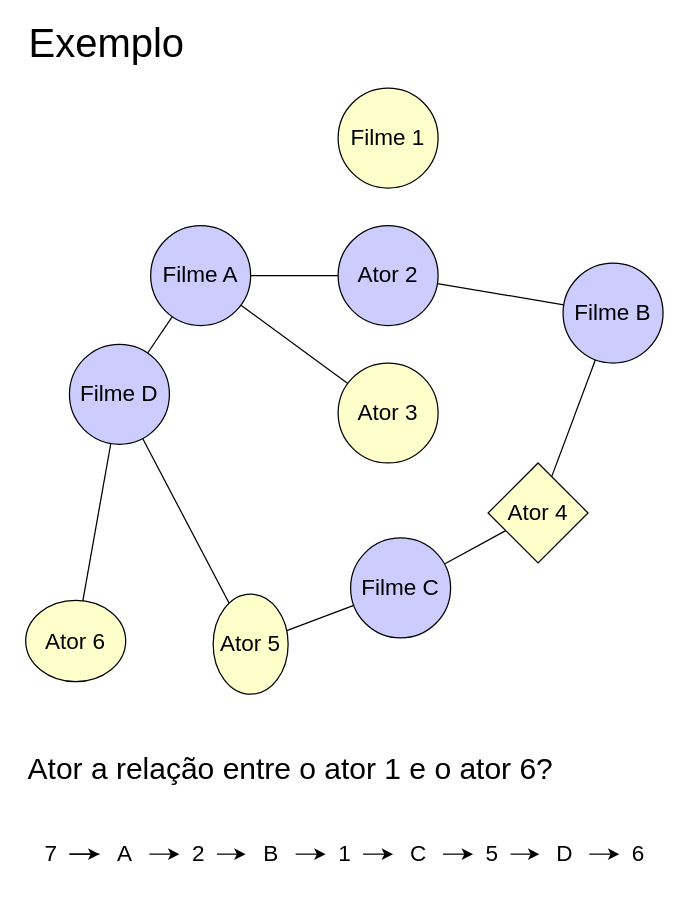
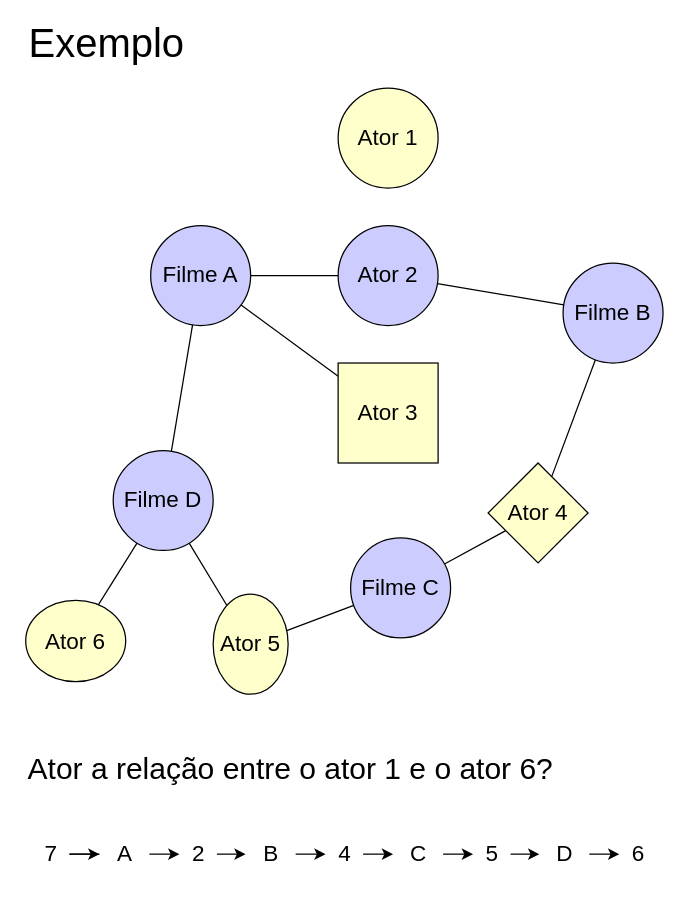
  <mxCell id="0" />
  <mxCell id="1" parent="0" />
  <mxCell id="2" style="rounded=0;orthogonalLoop=1;jettySize=auto;html=1;endArrow=none;endFill=0;" edge="1" parent="1" source="5" target="20"><mxGeometry relative="1" as="geometry" /></mxCell>
  <mxCell id="3" style="edgeStyle=none;shape=connector;rounded=0;orthogonalLoop=1;jettySize=auto;html=1;strokeColor=default;align=center;verticalAlign=middle;fontFamily=Helvetica;fontSize=11;fontColor=default;labelBackgroundColor=default;endArrow=none;endFill=0;" edge="1" parent="1" source="5" target="8"><mxGeometry relative="1" as="geometry" /></mxCell>
  <mxCell id="4" style="edgeStyle=none;shape=connector;rounded=0;orthogonalLoop=1;jettySize=auto;html=1;strokeColor=default;align=center;verticalAlign=middle;fontFamily=Helvetica;fontSize=11;fontColor=default;labelBackgroundColor=default;endArrow=none;endFill=0;" edge="1" parent="1" source="5" target="9"><mxGeometry relative="1" as="geometry" /></mxCell>
  <mxCell id="5" value="Filme A" style="ellipse;whiteSpace=wrap;html=1;aspect=fixed;fillColor=#CCCCFF;strokeColor=#000000;fontSize=18;" vertex="1" parent="1"><mxGeometry x="120" y="180" width="80" height="80" as="geometry" /></mxCell>
- <mxCell id="6" value="Filme 1" style="ellipse;whiteSpace=wrap;html=1;aspect=fixed;fontSize=18;fillColor=#FFFFCC;" vertex="1" parent="1"><mxGeometry x="270" y="70" width="80" height="80" as="geometry" /></mxCell>
+ <mxCell id="6" value="Ator 1" style="ellipse;whiteSpace=wrap;html=1;aspect=fixed;fontSize=18;fillColor=#FFFFCC;" vertex="1" parent="1"><mxGeometry x="270" y="70" width="80" height="80" as="geometry" /></mxCell>
  <mxCell id="7" style="edgeStyle=none;shape=connector;rounded=0;orthogonalLoop=1;jettySize=auto;html=1;strokeColor=default;align=center;verticalAlign=middle;fontFamily=Helvetica;fontSize=11;fontColor=default;labelBackgroundColor=default;endArrow=none;endFill=0;" edge="1" parent="1" source="8" target="11"><mxGeometry relative="1" as="geometry" /></mxCell>
  <mxCell id="8" value="Ator 2" style="ellipse;whiteSpace=wrap;html=1;aspect=fixed;fontSize=18;fillColor=#ccccff;" vertex="1" parent="1"><mxGeometry x="270" y="180" width="80" height="80" as="geometry" /></mxCell>
- <mxCell id="9" value="Ator 3" style="ellipse;whiteSpace=wrap;html=1;aspect=fixed;fontSize=18;fillColor=#FFFFCC;" vertex="1" parent="1"><mxGeometry x="270" y="290" width="80" height="80" as="geometry" /></mxCell>
+ <mxCell id="9" value="Ator 3" style="whiteSpace=wrap;html=1;aspect=fixed;fontSize=18;fillColor=#FFFFCC;rounded=0;" vertex="1" parent="1"><mxGeometry x="270" y="290" width="80" height="80" as="geometry" /></mxCell>
  <mxCell id="10" style="edgeStyle=none;shape=connector;rounded=0;orthogonalLoop=1;jettySize=auto;html=1;strokeColor=default;align=center;verticalAlign=middle;fontFamily=Helvetica;fontSize=11;fontColor=default;labelBackgroundColor=default;endArrow=none;endFill=0;" edge="1" parent="1" source="11" target="13"><mxGeometry relative="1" as="geometry" /></mxCell>
  <mxCell id="11" value="Filme B" style="ellipse;whiteSpace=wrap;html=1;aspect=fixed;fillColor=#CCCCFF;strokeColor=#000000;fontSize=18;" vertex="1" parent="1"><mxGeometry x="450" y="210" width="80" height="80" as="geometry" /></mxCell>
  <mxCell id="12" style="edgeStyle=none;shape=connector;rounded=0;orthogonalLoop=1;jettySize=auto;html=1;strokeColor=default;align=center;verticalAlign=middle;fontFamily=Helvetica;fontSize=11;fontColor=default;labelBackgroundColor=default;endArrow=none;endFill=0;" edge="1" parent="1" source="13" target="15"><mxGeometry relative="1" as="geometry" /></mxCell>
  <mxCell id="13" value="Ator 4" style="rhombus;whiteSpace=wrap;html=1;aspect=fixed;fontSize=18;fillColor=#FFFFCC;" vertex="1" parent="1"><mxGeometry x="390" y="370" width="80" height="80" as="geometry" /></mxCell>
  <mxCell id="14" style="edgeStyle=none;shape=connector;rounded=0;orthogonalLoop=1;jettySize=auto;html=1;strokeColor=default;align=center;verticalAlign=middle;fontFamily=Helvetica;fontSize=11;fontColor=default;labelBackgroundColor=default;endArrow=none;endFill=0;" edge="1" parent="1" source="15" target="18"><mxGeometry relative="1" as="geometry" /></mxCell>
  <mxCell id="15" value="Filme C" style="ellipse;whiteSpace=wrap;html=1;aspect=fixed;fillColor=#CCCCFF;strokeColor=#000000;fontSize=18;" vertex="1" parent="1"><mxGeometry x="280" y="430" width="80" height="80" as="geometry" /></mxCell>
  <mxCell id="16" style="edgeStyle=none;shape=connector;rounded=0;orthogonalLoop=1;jettySize=auto;html=1;exitX=0.5;exitY=1;exitDx=0;exitDy=0;strokeColor=default;align=center;verticalAlign=middle;fontFamily=Helvetica;fontSize=11;fontColor=default;labelBackgroundColor=default;endArrow=none;endFill=0;" edge="1" parent="1" source="13" target="13"><mxGeometry relative="1" as="geometry" /></mxCell>
  <mxCell id="17" style="edgeStyle=none;shape=connector;rounded=0;orthogonalLoop=1;jettySize=auto;html=1;strokeColor=default;align=center;verticalAlign=middle;fontFamily=Helvetica;fontSize=11;fontColor=default;labelBackgroundColor=default;endArrow=none;endFill=0;" edge="1" parent="1" source="18" target="20"><mxGeometry relative="1" as="geometry" /></mxCell>
  <mxCell id="18" value="Ator 5" style="ellipse;whiteSpace=wrap;html=1;aspect=fixed;fontSize=18;fillColor=#FFFFCC;" vertex="1" parent="1"><mxGeometry x="170" y="475" width="60" height="80" as="geometry" /></mxCell>
  <mxCell id="19" style="edgeStyle=none;shape=connector;rounded=0;orthogonalLoop=1;jettySize=auto;html=1;strokeColor=default;align=center;verticalAlign=middle;fontFamily=Helvetica;fontSize=11;fontColor=default;labelBackgroundColor=default;endArrow=none;endFill=0;" edge="1" parent="1" source="20" target="21"><mxGeometry relative="1" as="geometry" /></mxCell>
- <mxCell id="20" value="Filme D" style="ellipse;whiteSpace=wrap;html=1;aspect=fixed;fillColor=#CCCCFF;strokeColor=#000000;fontSize=18;" vertex="1" parent="1"><mxGeometry x="55" y="275" width="80" height="80" as="geometry" /></mxCell>
+ <mxCell id="20" value="Filme D" style="ellipse;whiteSpace=wrap;html=1;aspect=fixed;fillColor=#CCCCFF;strokeColor=#000000;fontSize=18;" vertex="1" parent="1"><mxGeometry x="90" y="360" width="80" height="80" as="geometry" /></mxCell>
  <mxCell id="21" value="Ator 6" style="ellipse;whiteSpace=wrap;html=1;aspect=fixed;fontSize=18;fillColor=#FFFFCC;" vertex="1" parent="1"><mxGeometry x="20" y="480" width="80" height="65" as="geometry" /></mxCell>
  <mxCell id="22" value="Exemplo" style="text;html=1;align=center;verticalAlign=middle;whiteSpace=wrap;rounded=0;fontFamily=Helvetica;fontSize=32;fontColor=default;labelBackgroundColor=none;" vertex="1" parent="1"><mxGeometry x="55" y="20" width="60" height="30" as="geometry" /></mxCell>
  <mxCell id="23" value="Ator a relação entre o ator 1 e o ator 6?" style="text;html=1;align=left;verticalAlign=middle;whiteSpace=wrap;rounded=0;fontFamily=Helvetica;fontSize=24;fontColor=default;labelBackgroundColor=none;" vertex="1" parent="1"><mxGeometry x="20" y="600" width="480" height="30" as="geometry" /></mxCell>
  <mxCell id="24" value="" style="group" vertex="1" connectable="0" parent="1"><mxGeometry x="25" y="663" width="500" height="40" as="geometry" /></mxCell>
  <mxCell id="25" style="edgeStyle=none;shape=connector;rounded=0;orthogonalLoop=1;jettySize=auto;html=1;strokeColor=default;align=center;verticalAlign=middle;fontFamily=Helvetica;fontSize=11;fontColor=default;labelBackgroundColor=default;endArrow=classic;endFill=1;" edge="1" parent="24" source="26" target="29"><mxGeometry relative="1" as="geometry" /></mxCell>
  <mxCell id="26" value="7" style="text;html=1;align=center;verticalAlign=middle;resizable=0;points=[];autosize=1;strokeColor=none;fillColor=none;fontFamily=Helvetica;fontSize=18;fontColor=default;labelBackgroundColor=none;" vertex="1" parent="24"><mxGeometry width="30" height="40" as="geometry" /></mxCell>
  <mxCell id="27" value="" style="edgeStyle=none;shape=connector;rounded=0;orthogonalLoop=1;jettySize=auto;html=1;strokeColor=default;align=center;verticalAlign=middle;fontFamily=Helvetica;fontSize=11;fontColor=default;labelBackgroundColor=default;endArrow=none;endFill=0;" edge="1" parent="24" source="29" target="26"><mxGeometry relative="1" as="geometry" /></mxCell>
  <mxCell id="28" style="edgeStyle=none;shape=connector;rounded=0;orthogonalLoop=1;jettySize=auto;html=1;strokeColor=default;align=center;verticalAlign=middle;fontFamily=Helvetica;fontSize=11;fontColor=default;labelBackgroundColor=default;endArrow=classic;endFill=1;" edge="1" parent="24" source="29" target="31"><mxGeometry relative="1" as="geometry" /></mxCell>
  <mxCell id="29" value="A" style="text;html=1;align=center;verticalAlign=middle;resizable=0;points=[];autosize=1;strokeColor=none;fillColor=none;fontFamily=Helvetica;fontSize=18;fontColor=default;labelBackgroundColor=none;" vertex="1" parent="24"><mxGeometry x="54" width="40" height="40" as="geometry" /></mxCell>
  <mxCell id="30" style="edgeStyle=none;shape=connector;rounded=0;orthogonalLoop=1;jettySize=auto;html=1;strokeColor=default;align=center;verticalAlign=middle;fontFamily=Helvetica;fontSize=11;fontColor=default;labelBackgroundColor=default;endArrow=classic;endFill=1;" edge="1" parent="24" source="31" target="33"><mxGeometry relative="1" as="geometry" /></mxCell>
  <mxCell id="31" value="2" style="text;html=1;align=center;verticalAlign=middle;resizable=0;points=[];autosize=1;strokeColor=none;fillColor=none;fontFamily=Helvetica;fontSize=18;fontColor=default;labelBackgroundColor=none;" vertex="1" parent="24"><mxGeometry x="118" width="30" height="40" as="geometry" /></mxCell>
  <mxCell id="32" style="edgeStyle=none;shape=connector;rounded=0;orthogonalLoop=1;jettySize=auto;html=1;strokeColor=default;align=center;verticalAlign=middle;fontFamily=Helvetica;fontSize=11;fontColor=default;labelBackgroundColor=default;endArrow=classic;endFill=1;" edge="1" parent="24" source="33" target="35"><mxGeometry relative="1" as="geometry" /></mxCell>
  <mxCell id="33" value="B" style="text;html=1;align=center;verticalAlign=middle;resizable=0;points=[];autosize=1;strokeColor=none;fillColor=none;fontFamily=Helvetica;fontSize=18;fontColor=default;labelBackgroundColor=none;" vertex="1" parent="24"><mxGeometry x="171" width="40" height="40" as="geometry" /></mxCell>
  <mxCell id="34" style="edgeStyle=none;shape=connector;rounded=0;orthogonalLoop=1;jettySize=auto;html=1;strokeColor=default;align=center;verticalAlign=middle;fontFamily=Helvetica;fontSize=11;fontColor=default;labelBackgroundColor=default;endArrow=classic;endFill=1;" edge="1" parent="24" source="35" target="37"><mxGeometry relative="1" as="geometry" /></mxCell>
- <mxCell id="35" value="1" style="text;html=1;align=center;verticalAlign=middle;resizable=0;points=[];autosize=1;strokeColor=none;fillColor=none;fontFamily=Helvetica;fontSize=18;fontColor=default;labelBackgroundColor=none;" vertex="1" parent="24"><mxGeometry x="235" width="30" height="40" as="geometry" /></mxCell>
+ <mxCell id="35" value="4" style="text;html=1;align=center;verticalAlign=middle;resizable=0;points=[];autosize=1;strokeColor=none;fillColor=none;fontFamily=Helvetica;fontSize=18;fontColor=default;labelBackgroundColor=none;" vertex="1" parent="24"><mxGeometry x="235" width="30" height="40" as="geometry" /></mxCell>
  <mxCell id="36" style="edgeStyle=none;shape=connector;rounded=0;orthogonalLoop=1;jettySize=auto;html=1;strokeColor=default;align=center;verticalAlign=middle;fontFamily=Helvetica;fontSize=11;fontColor=default;labelBackgroundColor=default;endArrow=classic;endFill=1;" edge="1" parent="24" source="37" target="39"><mxGeometry relative="1" as="geometry" /></mxCell>
  <mxCell id="37" value="C" style="text;html=1;align=center;verticalAlign=middle;resizable=0;points=[];autosize=1;strokeColor=none;fillColor=none;fontFamily=Helvetica;fontSize=18;fontColor=default;labelBackgroundColor=none;" vertex="1" parent="24"><mxGeometry x="289" width="40" height="40" as="geometry" /></mxCell>
  <mxCell id="38" style="edgeStyle=none;shape=connector;rounded=0;orthogonalLoop=1;jettySize=auto;html=1;strokeColor=default;align=center;verticalAlign=middle;fontFamily=Helvetica;fontSize=11;fontColor=default;labelBackgroundColor=default;endArrow=classic;endFill=1;" edge="1" parent="24" source="39" target="41"><mxGeometry relative="1" as="geometry" /></mxCell>
  <mxCell id="39" value="5" style="text;html=1;align=center;verticalAlign=middle;resizable=0;points=[];autosize=1;strokeColor=none;fillColor=none;fontFamily=Helvetica;fontSize=18;fontColor=default;labelBackgroundColor=none;" vertex="1" parent="24"><mxGeometry x="353" width="30" height="40" as="geometry" /></mxCell>
  <mxCell id="40" style="edgeStyle=none;shape=connector;rounded=0;orthogonalLoop=1;jettySize=auto;html=1;strokeColor=default;align=center;verticalAlign=middle;fontFamily=Helvetica;fontSize=11;fontColor=default;labelBackgroundColor=default;endArrow=classic;endFill=1;" edge="1" parent="24" source="41" target="42"><mxGeometry relative="1" as="geometry" /></mxCell>
  <mxCell id="41" value="D" style="text;html=1;align=center;verticalAlign=middle;resizable=0;points=[];autosize=1;strokeColor=none;fillColor=none;fontFamily=Helvetica;fontSize=18;fontColor=default;labelBackgroundColor=none;" vertex="1" parent="24"><mxGeometry x="406" width="40" height="40" as="geometry" /></mxCell>
  <mxCell id="42" value="6" style="text;html=1;align=center;verticalAlign=middle;resizable=0;points=[];autosize=1;strokeColor=none;fillColor=none;fontFamily=Helvetica;fontSize=18;fontColor=default;labelBackgroundColor=none;" vertex="1" parent="24"><mxGeometry x="470" width="30" height="40" as="geometry" /></mxCell>
